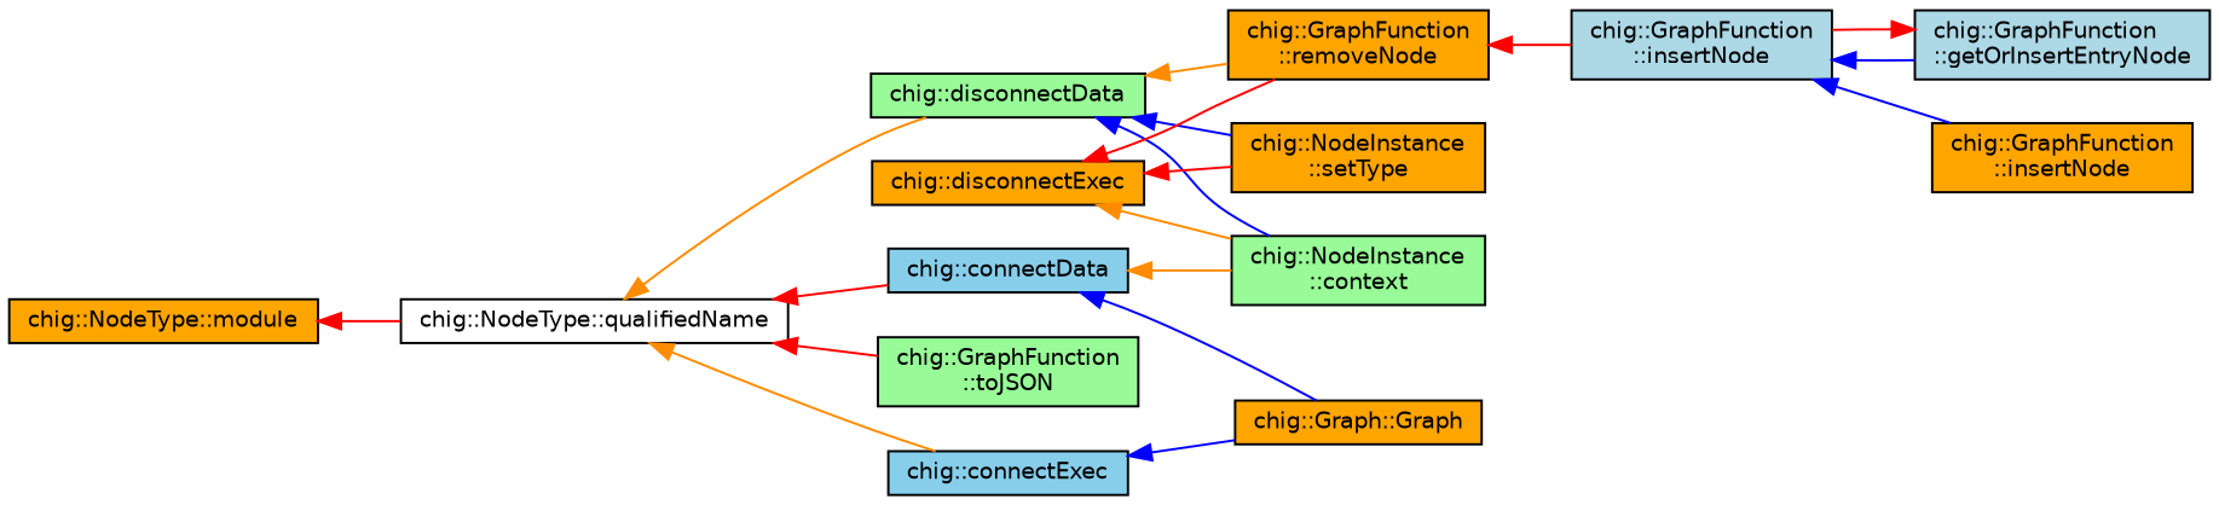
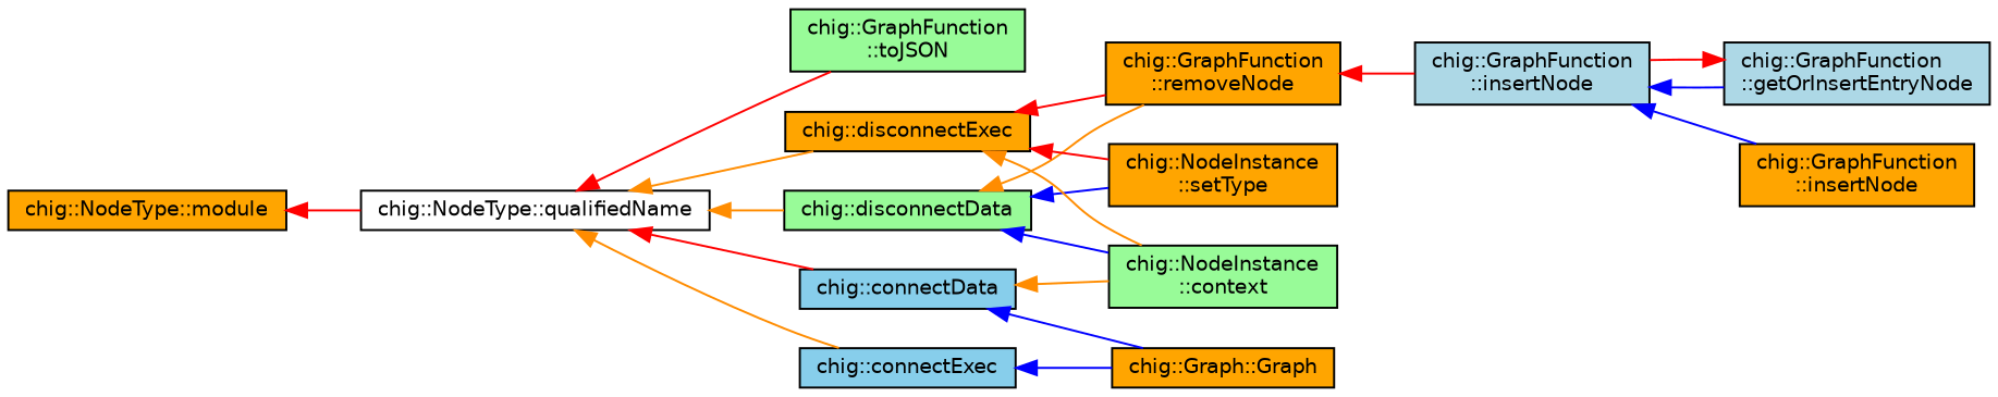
  digraph {
    rankdir=LR
    node [color=black fillcolor=orange fontname=Helvetica fontsize=10 shape=record style=filled]
    edge [color=red dir=back fontname=Helvetica fontsize=10 labelfontname=Helvetica labelfontsize=10 style=solid]
    n1 [fontcolor=black height=0.2 label="chig::NodeType::module" width=0.4]
    n2 [fillcolor=white height=0.2 label="chig::NodeType::qualifiedName" width=0.4]
    n3 [fillcolor=palegreen height=0.2 label="chig::GraphFunction\l::toJSON" width=0.4]
    n4 [fillcolor=skyblue height=0.2 label="chig::connectData" width=0.4]
    n5 [fillcolor=skyblue height=0.2 label="chig::connectExec" width=0.4]
    n6 [fillcolor=palegreen height=0.2 label="chig::disconnectData" width=0.4]
    n7 [height=0.2 label="chig::disconnectExec" width=0.4]
    n8 [fillcolor=palegreen height=0.2 label="chig::NodeInstance\l::context" width=0.4]
    n9 [height=0.2 label="chig::Graph::Graph" width=0.4]
    n10 [height=0.2 label="chig::GraphFunction\l::removeNode" width=0.4]
    n11 [height=0.2 label="chig::NodeInstance\l::setType" width=0.4]
    n12 [fillcolor=lightblue height=0.2 label="chig::GraphFunction\l::insertNode" width=0.4]
    n13 [fillcolor=lightblue height=0.2 label="chig::GraphFunction\l::getOrInsertEntryNode" width=0.4]
    n14 [height=0.2 label="chig::GraphFunction\l::insertNode" width=0.4]
    n1 -> n2
    n2 -> n3
    n2 -> n4
    n2 -> n5 [color=darkorange]
    n2 -> n6 [color=darkorange]
+   n2 -> n7 [color=darkorange]
    n4 -> n8 [color=darkorange]
    n4 -> n9 [color=blue]
    n5 -> n9 [color=blue]
    n6 -> n8 [color=blue]
    n6 -> n10 [color=darkorange]
    n6 -> n11 [color=blue]
    n7 -> n8 [color=darkorange]
    n7 -> n10
    n7 -> n11
    n10 -> n12
    n12 -> n13 [color=blue]
    n12 -> n14 [color=blue]
    n13 -> n12
  }
